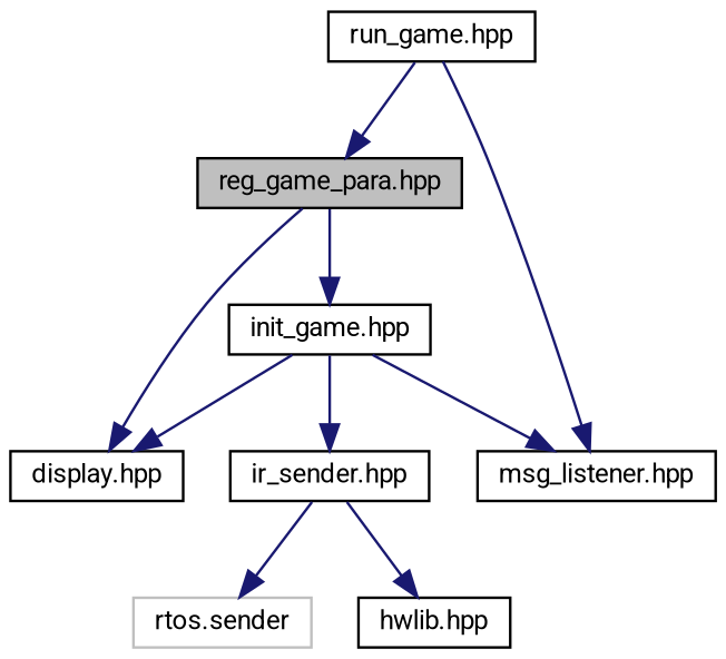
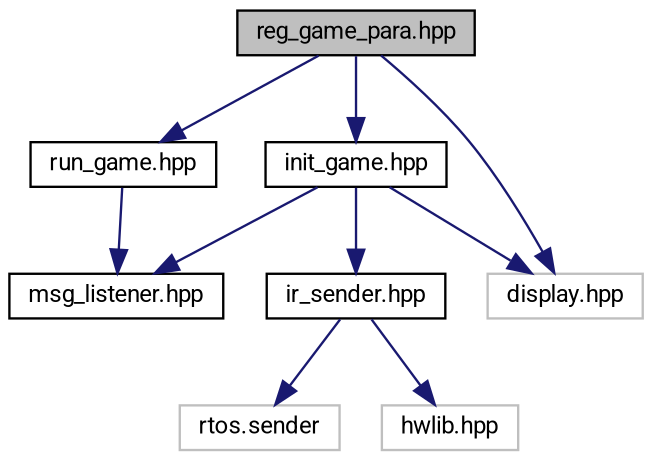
  digraph {
    fontname=Roboto
    node [color=black fillcolor=white fontname=Roboto fontsize=10 shape=record style=filled]
    edge [color=midnightblue fontname=Roboto fontsize=10 labelfontname=Helvetica labelfontsize=10 style=solid]
    n1 [fillcolor=grey75 fontcolor=black height=0.2 label="reg_game_para.hpp" width=0.4]
    n2 [height=0.2 label="run_game.hpp" width=0.4]
    n3 [height=0.2 label="init_game.hpp" width=0.4]
-   n4 [height=0.2 label="display.hpp" width=0.4]
+   n4 [color=grey75 height=0.2 label="display.hpp" width=0.4]
    n5 [height=0.2 label="msg_listener.hpp" width=0.4]
    n6 [height=0.2 label="ir_sender.hpp" width=0.4]
    n7 [color=grey75 height=0.2 label="rtos.sender" width=0.4]
-   n8 [height=0.2 label="hwlib.hpp" width=0.4]
-   n2 -> n1
+   n8 [color=grey75 height=0.2 label="hwlib.hpp" width=0.4]
+   n1 -> n2
    n1 -> n3
    n1 -> n4
    n2 -> n5
    n3 -> n4
    n3 -> n5
    n3 -> n6
    n6 -> n7
    n6 -> n8
  }
